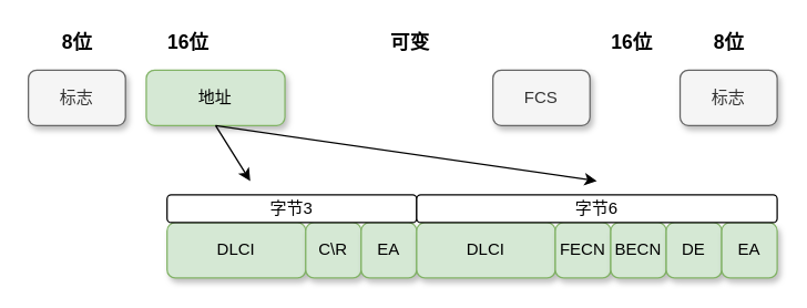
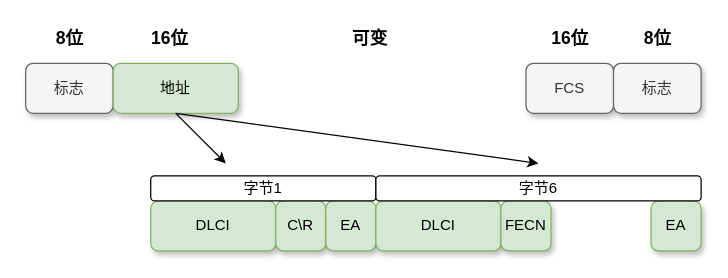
  <mxCell id="0" />
  <mxCell id="1" parent="0" />
  <mxCell id="2" value="标志" style="rounded=1;whiteSpace=wrap;html=1;fillColor=#f5f5f5;strokeColor=#666666;glass=0;shadow=1;fontColor=#333333;" parent="1" vertex="1"><mxGeometry x="20" y="50" width="70" height="40" as="geometry" /></mxCell>
- <mxCell id="3" value="地址" style="rounded=1;whiteSpace=wrap;html=1;fillColor=#d5e8d4;strokeColor=#82b366;glass=0;shadow=1;" parent="1" vertex="1"><mxGeometry x="105" y="50" width="100" height="40" as="geometry" /></mxCell>
+ <mxCell id="3" value="地址" style="rounded=1;whiteSpace=wrap;html=1;fillColor=#d5e8d4;strokeColor=#82b366;glass=0;shadow=1;" parent="1" vertex="1"><mxGeometry x="90" y="50" width="100" height="40" as="geometry" /></mxCell>
  <mxCell id="4" value="8位" style="text;html=1;align=center;verticalAlign=middle;resizable=0;points=[];autosize=1;fontStyle=1;fontSize=14;" parent="1" vertex="1"><mxGeometry x="35" y="20" width="40" height="20" as="geometry" /></mxCell>
- <mxCell id="5" value="FCS" style="rounded=1;whiteSpace=wrap;html=1;fillColor=#f5f5f5;strokeColor=#666666;glass=0;shadow=1;fontColor=#333333;" parent="1" vertex="1"><mxGeometry x="355" y="50" width="70" height="40" as="geometry" /></mxCell>
+ <mxCell id="5" value="FCS" style="rounded=1;whiteSpace=wrap;html=1;fillColor=#f5f5f5;strokeColor=#666666;glass=0;shadow=1;fontColor=#333333;" parent="1" vertex="1"><mxGeometry x="420" y="50" width="70" height="40" as="geometry" /></mxCell>
  <mxCell id="6" value="16位" style="text;html=1;align=center;verticalAlign=middle;resizable=0;points=[];autosize=1;fontStyle=1;fontSize=14;" parent="1" vertex="1"><mxGeometry x="110" y="20" width="50" height="20" as="geometry" /></mxCell>
  <mxCell id="7" value="可变" style="text;html=1;align=center;verticalAlign=middle;resizable=0;points=[];autosize=1;fontStyle=1;fontSize=14;" parent="1" vertex="1"><mxGeometry x="275" y="20" width="40" height="20" as="geometry" /></mxCell>
  <mxCell id="8" value="16位" style="text;html=1;align=center;verticalAlign=middle;resizable=0;points=[];autosize=1;fontStyle=1;fontSize=14;" parent="1" vertex="1"><mxGeometry x="430" y="20" width="50" height="20" as="geometry" /></mxCell>
  <mxCell id="9" value="8位" style="text;html=1;align=center;verticalAlign=middle;resizable=0;points=[];autosize=1;fontStyle=1;fontSize=14;" parent="1" vertex="1"><mxGeometry x="505" y="20" width="40" height="20" as="geometry" /></mxCell>
  <mxCell id="10" value="标志" style="rounded=1;whiteSpace=wrap;html=1;fillColor=#f5f5f5;strokeColor=#666666;glass=0;shadow=1;fontColor=#333333;" vertex="1" parent="1"><mxGeometry x="490" y="50" width="70" height="40" as="geometry" /></mxCell>
  <mxCell id="11" value="" style="endArrow=classic;html=1;exitX=0.5;exitY=1;exitDx=0;exitDy=0;" edge="1" parent="1" source="3"><mxGeometry width="50" height="50" relative="1" as="geometry"><mxPoint x="210" y="200" as="sourcePoint" /><mxPoint x="180" y="130" as="targetPoint" /></mxGeometry></mxCell>
  <mxCell id="12" value="DLCI" style="rounded=1;whiteSpace=wrap;html=1;fillColor=#d5e8d4;strokeColor=#82b366;glass=0;shadow=1;" vertex="1" parent="1"><mxGeometry x="120" y="160" width="100" height="40" as="geometry" /></mxCell>
  <mxCell id="13" value="C\R" style="rounded=1;whiteSpace=wrap;html=1;fillColor=#d5e8d4;strokeColor=#82b366;glass=0;shadow=1;" vertex="1" parent="1"><mxGeometry x="220" y="160" width="40" height="40" as="geometry" /></mxCell>
  <mxCell id="14" value="EA" style="rounded=1;whiteSpace=wrap;html=1;fillColor=#d5e8d4;strokeColor=#82b366;glass=0;shadow=1;" vertex="1" parent="1"><mxGeometry x="260" y="160" width="40" height="40" as="geometry" /></mxCell>
  <mxCell id="15" value="DLCI" style="rounded=1;whiteSpace=wrap;html=1;fillColor=#d5e8d4;strokeColor=#82b366;glass=0;shadow=1;" vertex="1" parent="1"><mxGeometry x="300" y="160" width="100" height="40" as="geometry" /></mxCell>
  <mxCell id="16" value="FECN" style="rounded=1;whiteSpace=wrap;html=1;fillColor=#d5e8d4;strokeColor=#82b366;glass=0;shadow=1;" vertex="1" parent="1"><mxGeometry x="400" y="160" width="40" height="40" as="geometry" /></mxCell>
- <mxCell id="17" value="BECN" style="rounded=1;whiteSpace=wrap;html=1;fillColor=#d5e8d4;strokeColor=#82b366;glass=0;shadow=1;" vertex="1" parent="1"><mxGeometry x="440" y="160" width="40" height="40" as="geometry" /></mxCell>
- <mxCell id="18" value="DE" style="rounded=1;whiteSpace=wrap;html=1;fillColor=#d5e8d4;strokeColor=#82b366;glass=0;shadow=1;" vertex="1" parent="1"><mxGeometry x="480" y="160" width="40" height="40" as="geometry" /></mxCell>
  <mxCell id="19" value="EA" style="rounded=1;whiteSpace=wrap;html=1;fillColor=#d5e8d4;strokeColor=#82b366;glass=0;shadow=1;" vertex="1" parent="1"><mxGeometry x="520" y="160" width="40" height="40" as="geometry" /></mxCell>
- <mxCell id="20" value="字节3" style="rounded=1;whiteSpace=wrap;html=1;" vertex="1" parent="1"><mxGeometry x="120" y="140" width="180" height="20" as="geometry" /></mxCell>
+ <mxCell id="20" value="字节1" style="rounded=1;whiteSpace=wrap;html=1;" vertex="1" parent="1"><mxGeometry x="120" y="140" width="180" height="20" as="geometry" /></mxCell>
  <mxCell id="21" value="字节6" style="rounded=1;whiteSpace=wrap;html=1;" vertex="1" parent="1"><mxGeometry x="300" y="140" width="260" height="20" as="geometry" /></mxCell>
  <mxCell id="22" value="" style="endArrow=classic;html=1;exitX=0.5;exitY=1;exitDx=0;exitDy=0;" edge="1" parent="1" source="3"><mxGeometry width="50" height="50" relative="1" as="geometry"><mxPoint x="250" y="200" as="sourcePoint" /><mxPoint x="430" y="130" as="targetPoint" /></mxGeometry></mxCell>
